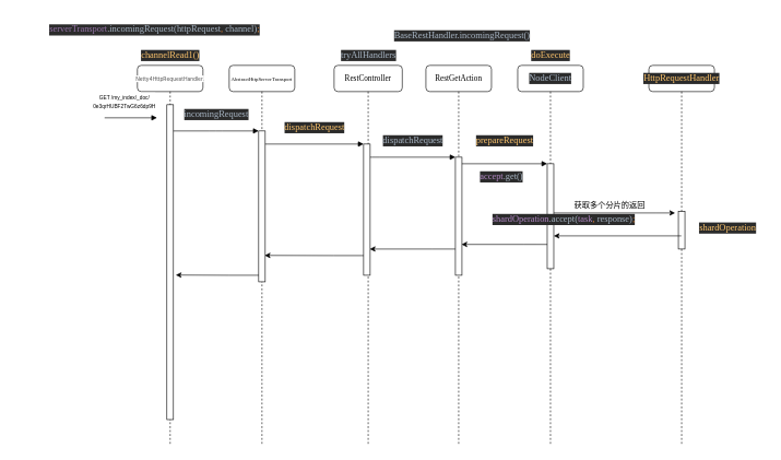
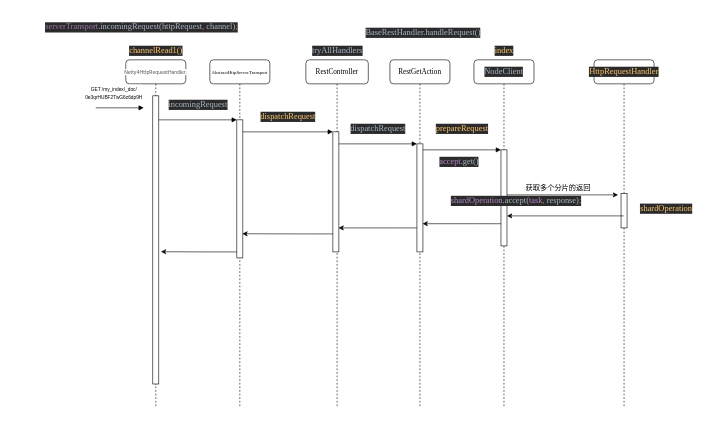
  <mxCell id="0" />
  <mxCell id="1" parent="0" />
  <mxCell id="2" value="&lt;font style=&quot;font-size: 8px&quot;&gt;AbstractHttpServerTransport&lt;/font&gt;" style="shape=umlLifeline;perimeter=lifelinePerimeter;whiteSpace=wrap;html=1;container=1;collapsible=0;recursiveResize=0;outlineConnect=0;rounded=1;shadow=0;comic=0;labelBackgroundColor=none;strokeWidth=1;fontFamily=Verdana;fontSize=12;align=center;" parent="1" vertex="1"><mxGeometry x="349" y="99" width="100" height="580" as="geometry" /></mxCell>
  <mxCell id="3" value="" style="html=1;points=[];perimeter=orthogonalPerimeter;rounded=0;shadow=0;comic=0;labelBackgroundColor=none;strokeWidth=1;fontFamily=Verdana;fontSize=12;align=center;" parent="2" vertex="1"><mxGeometry x="45" y="100" width="10" height="230" as="geometry" /></mxCell>
  <mxCell id="4" value="RestController" style="shape=umlLifeline;perimeter=lifelinePerimeter;whiteSpace=wrap;html=1;container=1;collapsible=0;recursiveResize=0;outlineConnect=0;rounded=1;shadow=0;comic=0;labelBackgroundColor=none;strokeWidth=1;fontFamily=Verdana;fontSize=12;align=center;" parent="1" vertex="1"><mxGeometry x="509" y="99" width="104" height="580" as="geometry" /></mxCell>
  <mxCell id="5" value="" style="html=1;points=[];perimeter=orthogonalPerimeter;rounded=0;shadow=0;comic=0;labelBackgroundColor=none;strokeWidth=1;fontFamily=Verdana;fontSize=12;align=center;" parent="4" vertex="1"><mxGeometry x="45" y="120" width="10" height="200" as="geometry" /></mxCell>
  <mxCell id="6" value="RestGetAction" style="shape=umlLifeline;perimeter=lifelinePerimeter;whiteSpace=wrap;html=1;container=1;collapsible=0;recursiveResize=0;outlineConnect=0;rounded=1;shadow=0;comic=0;labelBackgroundColor=none;strokeWidth=1;fontFamily=Verdana;fontSize=12;align=center;" parent="1" vertex="1"><mxGeometry x="649" y="99" width="100" height="580" as="geometry" /></mxCell>
  <mxCell id="7" value="&lt;pre style=&quot;background-color: #2b2b2b ; color: #a9b7c6 ; font-family: &amp;#34;consolas&amp;#34; ; font-size: 10.5pt&quot;&gt;NodeClient&lt;/pre&gt;" style="shape=umlLifeline;perimeter=lifelinePerimeter;whiteSpace=wrap;html=1;container=1;collapsible=0;recursiveResize=0;outlineConnect=0;rounded=1;shadow=0;comic=0;labelBackgroundColor=none;strokeWidth=1;fontFamily=Verdana;fontSize=12;align=center;" parent="1" vertex="1"><mxGeometry x="789" y="99" width="100" height="580" as="geometry" /></mxCell>
  <mxCell id="8" value="&lt;pre style=&quot;background-color: #2b2b2b ; color: #a9b7c6 ; font-family: &amp;#34;consolas&amp;#34; ; font-size: 10.5pt&quot;&gt;&lt;span style=&quot;color: #ffc66d&quot;&gt;HttpRequestHandler&lt;/span&gt;&lt;/pre&gt;" style="shape=umlLifeline;perimeter=lifelinePerimeter;whiteSpace=wrap;html=1;container=1;collapsible=0;recursiveResize=0;outlineConnect=0;rounded=1;shadow=0;comic=0;labelBackgroundColor=none;strokeWidth=1;fontFamily=Verdana;fontSize=12;align=center;" parent="1" vertex="1"><mxGeometry x="989" y="99" width="100" height="580" as="geometry" /></mxCell>
  <mxCell id="9" value="" style="html=1;points=[];perimeter=orthogonalPerimeter;" parent="8" vertex="1"><mxGeometry x="45" y="223" width="10" height="57" as="geometry" /></mxCell>
  <mxCell id="10" value="&lt;div&gt;&lt;font color=&quot;#4d4d4d&quot; face=&quot;-apple-system, SF UI Text, Arial, PingFang SC, Hiragino Sans GB, Microsoft YaHei, WenQuanYi Micro Hei, sans-serif, SimHei, SimSun&quot; style=&quot;font-size: 8px&quot;&gt;&lt;span style=&quot;background-color: rgb(255 , 255 , 255)&quot;&gt;Netty4HttpRequestHandler.&lt;/span&gt;&lt;/font&gt;&lt;/div&gt;" style="shape=umlLifeline;perimeter=lifelinePerimeter;whiteSpace=wrap;html=1;container=1;collapsible=0;recursiveResize=0;outlineConnect=0;rounded=1;shadow=0;comic=0;labelBackgroundColor=none;strokeWidth=1;fontFamily=Verdana;fontSize=12;align=center;" parent="1" vertex="1"><mxGeometry x="209" y="99" width="100" height="580" as="geometry" /></mxCell>
  <mxCell id="11" value="" style="html=1;points=[];perimeter=orthogonalPerimeter;rounded=0;shadow=0;comic=0;labelBackgroundColor=none;strokeWidth=1;fontFamily=Verdana;fontSize=12;align=center;" parent="10" vertex="1"><mxGeometry x="45" y="60" width="10" height="480" as="geometry" /></mxCell>
  <mxCell id="12" value="" style="edgeStyle=orthogonalEdgeStyle;rounded=0;orthogonalLoop=1;jettySize=auto;html=1;entryX=0.941;entryY=0.8;entryDx=0;entryDy=0;entryPerimeter=0;" parent="1" source="13" target="5" edge="1"><mxGeometry relative="1" as="geometry"><mxPoint x="569" y="379" as="targetPoint" /><Array as="points"><mxPoint x="659" y="379" /><mxPoint x="659" y="379" /></Array></mxGeometry></mxCell>
  <mxCell id="13" value="" style="html=1;points=[];perimeter=orthogonalPerimeter;rounded=0;shadow=0;comic=0;labelBackgroundColor=none;strokeWidth=1;fontFamily=Verdana;fontSize=12;align=center;" parent="1" vertex="1"><mxGeometry x="694" y="239" width="10" height="180" as="geometry" /></mxCell>
  <mxCell id="14" value="&lt;pre style=&quot;background-color: #2b2b2b ; color: #a9b7c6 ; font-family: &amp;#34;consolas&amp;#34; ; font-size: 10.5pt&quot;&gt;dispatchRequest&lt;/pre&gt;" style="html=1;verticalAlign=bottom;endArrow=block;labelBackgroundColor=none;fontFamily=Verdana;fontSize=12;edgeStyle=elbowEdgeStyle;elbow=vertical;" parent="1" source="5" target="13" edge="1"><mxGeometry relative="1" as="geometry"><mxPoint x="619" y="239" as="sourcePoint" /><Array as="points"><mxPoint x="569" y="239" /></Array></mxGeometry></mxCell>
  <mxCell id="15" value="" style="edgeStyle=orthogonalEdgeStyle;rounded=0;orthogonalLoop=1;jettySize=auto;html=1;" parent="1" source="16" edge="1"><mxGeometry relative="1" as="geometry"><mxPoint x="1029" y="324" as="targetPoint" /><Array as="points"><mxPoint x="999" y="324" /><mxPoint x="999" y="324" /></Array></mxGeometry></mxCell>
  <mxCell id="16" value="" style="html=1;points=[];perimeter=orthogonalPerimeter;rounded=0;shadow=0;comic=0;labelBackgroundColor=none;strokeWidth=1;fontFamily=Verdana;fontSize=12;align=center;" parent="1" vertex="1"><mxGeometry x="834" y="249" width="10" height="160" as="geometry" /></mxCell>
  <mxCell id="17" value="&lt;pre style=&quot;background-color: #2b2b2b ; color: #a9b7c6 ; font-family: &amp;#34;consolas&amp;#34; ; font-size: 10.5pt&quot;&gt;&lt;span style=&quot;color: #ffc66d&quot;&gt;prepareRequest&lt;/span&gt;&lt;/pre&gt;" style="html=1;verticalAlign=bottom;endArrow=block;entryX=0;entryY=0;labelBackgroundColor=none;fontFamily=Verdana;fontSize=12;edgeStyle=elbowEdgeStyle;elbow=vertical;" parent="1" source="13" target="16" edge="1"><mxGeometry y="10" relative="1" as="geometry"><mxPoint x="759" y="249" as="sourcePoint" /><mxPoint as="offset" /></mxGeometry></mxCell>
  <mxCell id="18" value="&lt;pre style=&quot;background-color: #2b2b2b ; color: #a9b7c6 ; font-family: &amp;#34;consolas&amp;#34; ; font-size: 10.5pt&quot;&gt;incomingRequest&lt;/pre&gt;" style="html=1;verticalAlign=bottom;endArrow=block;entryX=0;entryY=0;labelBackgroundColor=none;fontFamily=Verdana;fontSize=12;edgeStyle=elbowEdgeStyle;elbow=vertical;" parent="1" source="11" target="3" edge="1"><mxGeometry relative="1" as="geometry"><mxPoint x="329" y="209" as="sourcePoint" /></mxGeometry></mxCell>
  <mxCell id="19" value="&lt;pre style=&quot;background-color: #2b2b2b ; color: #a9b7c6 ; font-family: &amp;#34;consolas&amp;#34; ; font-size: 10.5pt&quot;&gt;&lt;span style=&quot;color: #ffc66d&quot;&gt;dispatchRequest&lt;/span&gt;&lt;/pre&gt;" style="html=1;verticalAlign=bottom;endArrow=block;entryX=0;entryY=0;labelBackgroundColor=none;fontFamily=Verdana;fontSize=12;edgeStyle=elbowEdgeStyle;elbow=vertical;" parent="1" source="3" target="5" edge="1"><mxGeometry relative="1" as="geometry"><mxPoint x="479" y="219" as="sourcePoint" /></mxGeometry></mxCell>
  <mxCell id="20" value="&lt;font style=&quot;font-size: 8px&quot;&gt;GET /my_index/_doc/&lt;br&gt;0e3qrHUBF2TwG6z6dp9H&lt;/font&gt;" style="html=1;verticalAlign=bottom;endArrow=block;" parent="1" edge="1"><mxGeometry x="-0.25" y="10" width="80" relative="1" as="geometry"><mxPoint x="159" y="179" as="sourcePoint" /><mxPoint x="239" y="179" as="targetPoint" /><mxPoint as="offset" /></mxGeometry></mxCell>
  <mxCell id="21" value="&lt;pre style=&quot;background-color: #2b2b2b ; color: #a9b7c6 ; font-family: &amp;#34;consolas&amp;#34; ; font-size: 10.5pt&quot;&gt;&lt;span style=&quot;color: #ffc66d&quot;&gt;channelRead1()&lt;/span&gt;&lt;/pre&gt;" style="text;html=1;align=center;verticalAlign=middle;resizable=0;points=[];autosize=1;" parent="1" vertex="1"><mxGeometry x="199" y="59" width="120" height="50" as="geometry" /></mxCell>
  <mxCell id="22" value="&lt;pre style=&quot;background-color: #2b2b2b ; color: #a9b7c6 ; font-family: &amp;#34;consolas&amp;#34; ; font-size: 10.5pt&quot;&gt;&lt;span style=&quot;color: #9876aa&quot;&gt;serverTransport&lt;/span&gt;.incomingRequest(httpRequest&lt;span style=&quot;color: #cc7832&quot;&gt;, &lt;/span&gt;channel)&lt;span style=&quot;color: #cc7832&quot;&gt;;&lt;/span&gt;&lt;/pre&gt;" style="text;html=1;align=center;verticalAlign=middle;resizable=0;points=[];autosize=1;" parent="1" vertex="1"><mxGeometry x="20" y="20" width="430" height="50" as="geometry" /></mxCell>
  <mxCell id="23" value="&lt;pre style=&quot;background-color: #2b2b2b ; color: #a9b7c6 ; font-family: &amp;#34;consolas&amp;#34; ; font-size: 10.5pt&quot;&gt;tryAllHandlers&lt;/pre&gt;" style="text;html=1;align=center;verticalAlign=middle;resizable=0;points=[];autosize=1;" parent="1" vertex="1"><mxGeometry x="501" y="59" width="120" height="50" as="geometry" /></mxCell>
- <mxCell id="24" value="&lt;pre style=&quot;background-color: #2b2b2b ; color: #a9b7c6 ; font-family: &amp;#34;consolas&amp;#34; ; font-size: 10.5pt&quot;&gt;BaseRestHandler.incomingRequest()&lt;/pre&gt;" style="text;html=1;align=center;verticalAlign=middle;resizable=0;points=[];autosize=1;" parent="1" vertex="1"><mxGeometry x="579" y="29" width="250" height="50" as="geometry" /></mxCell>
- <mxCell id="25" value="&lt;pre style=&quot;background-color: #2b2b2b ; color: #a9b7c6 ; font-family: &amp;#34;consolas&amp;#34; ; font-size: 10.5pt&quot;&gt;&lt;span style=&quot;color: #ffc66d&quot;&gt;doExecute&lt;/span&gt;&lt;/pre&gt;" style="text;html=1;align=center;verticalAlign=middle;resizable=0;points=[];autosize=1;" parent="1" vertex="1"><mxGeometry x="799" y="59" width="80" height="50" as="geometry" /></mxCell>
+ <mxCell id="24" value="&lt;pre style=&quot;background-color: #2b2b2b ; color: #a9b7c6 ; font-family: &amp;#34;consolas&amp;#34; ; font-size: 10.5pt&quot;&gt;BaseRestHandler.handleRequest()&lt;/pre&gt;" style="text;html=1;align=center;verticalAlign=middle;resizable=0;points=[];autosize=1;" parent="1" vertex="1"><mxGeometry x="579" y="29" width="250" height="50" as="geometry" /></mxCell>
+ <mxCell id="25" value="&lt;pre style=&quot;background-color: #2b2b2b ; color: #a9b7c6 ; font-family: &amp;#34;consolas&amp;#34; ; font-size: 10.5pt&quot;&gt;&lt;span style=&quot;color: #ffc66d&quot;&gt;index&lt;/span&gt;&lt;/pre&gt;" style="text;html=1;align=center;verticalAlign=middle;resizable=0;points=[];autosize=1;" parent="1" vertex="1"><mxGeometry x="799" y="59" width="80" height="50" as="geometry" /></mxCell>
  <mxCell id="26" value="&lt;pre style=&quot;background-color: #2b2b2b ; color: #a9b7c6 ; font-family: &amp;#34;consolas&amp;#34; ; font-size: 10.5pt&quot;&gt;&lt;span style=&quot;color: #b389c5&quot;&gt;accept&lt;/span&gt;.get()&lt;/pre&gt;" style="text;html=1;align=center;verticalAlign=middle;resizable=0;points=[];autosize=1;" parent="1" vertex="1"><mxGeometry x="709" y="244" width="110" height="50" as="geometry" /></mxCell>
  <mxCell id="27" value="&lt;pre style=&quot;background-color: #2b2b2b ; color: #a9b7c6 ; font-family: &amp;#34;consolas&amp;#34; ; font-size: 10.5pt&quot;&gt;&lt;span style=&quot;color: #b389c5&quot;&gt;shardOperation&lt;/span&gt;.accept(&lt;span style=&quot;color: #b389c5&quot;&gt;task&lt;/span&gt;&lt;span style=&quot;color: #cc7832&quot;&gt;, &lt;/span&gt;response)&lt;span style=&quot;color: #cc7832&quot;&gt;;&lt;/span&gt;&lt;/pre&gt;" style="text;html=1;align=center;verticalAlign=middle;resizable=0;points=[];autosize=1;" parent="1" vertex="1"><mxGeometry x="719" y="309" width="280" height="50" as="geometry" /></mxCell>
  <mxCell id="28" value="&lt;pre style=&quot;background-color: #2b2b2b ; color: #a9b7c6 ; font-family: &amp;#34;consolas&amp;#34; ; font-size: 10.5pt&quot;&gt;&lt;span style=&quot;color: #ffc66d&quot;&gt;shardOperation&lt;/span&gt;&lt;/pre&gt;" style="text;html=1;align=center;verticalAlign=middle;resizable=0;points=[];autosize=1;" parent="1" vertex="1"><mxGeometry x="1049" y="322" width="120" height="50" as="geometry" /></mxCell>
  <mxCell id="29" value="获取多个分片的返回&lt;br&gt;" style="text;html=1;align=center;verticalAlign=middle;resizable=0;points=[];autosize=1;" parent="1" vertex="1"><mxGeometry x="869" y="302" width="120" height="20" as="geometry" /></mxCell>
  <mxCell id="30" value="" style="edgeStyle=orthogonalEdgeStyle;rounded=0;orthogonalLoop=1;jettySize=auto;html=1;entryX=1.356;entryY=0.541;entryDx=0;entryDy=0;entryPerimeter=0;" parent="1" source="3" target="11" edge="1"><mxGeometry relative="1" as="geometry"><mxPoint x="314" y="314" as="targetPoint" /><Array as="points"><mxPoint x="349" y="419" /><mxPoint x="349" y="419" /></Array></mxGeometry></mxCell>
  <mxCell id="31" value="" style="edgeStyle=orthogonalEdgeStyle;rounded=0;orthogonalLoop=1;jettySize=auto;html=1;entryX=0.92;entryY=0.825;entryDx=0;entryDy=0;entryPerimeter=0;" parent="1" source="5" target="3" edge="1"><mxGeometry relative="1" as="geometry"><mxPoint x="409" y="389" as="targetPoint" /><Array as="points"><mxPoint x="509" y="389" /><mxPoint x="509" y="389" /></Array></mxGeometry></mxCell>
  <mxCell id="32" value="" style="edgeStyle=orthogonalEdgeStyle;rounded=0;orthogonalLoop=1;jettySize=auto;html=1;entryX=0.941;entryY=0.8;entryDx=0;entryDy=0;entryPerimeter=0;" parent="1" edge="1"><mxGeometry relative="1" as="geometry"><mxPoint x="834" y="372.029" as="sourcePoint" /><mxPoint x="703.41" y="372" as="targetPoint" /><Array as="points"><mxPoint x="799" y="372" /><mxPoint x="799" y="372" /></Array></mxGeometry></mxCell>
  <mxCell id="33" value="" style="edgeStyle=orthogonalEdgeStyle;rounded=0;orthogonalLoop=1;jettySize=auto;html=1;entryX=0.941;entryY=0.8;entryDx=0;entryDy=0;entryPerimeter=0;" parent="1" source="8" edge="1"><mxGeometry relative="1" as="geometry"><mxPoint x="974.59" y="359" as="sourcePoint" /><mxPoint x="844" y="359" as="targetPoint" /><Array as="points"><mxPoint x="989" y="359" /><mxPoint x="989" y="359" /></Array></mxGeometry></mxCell>
